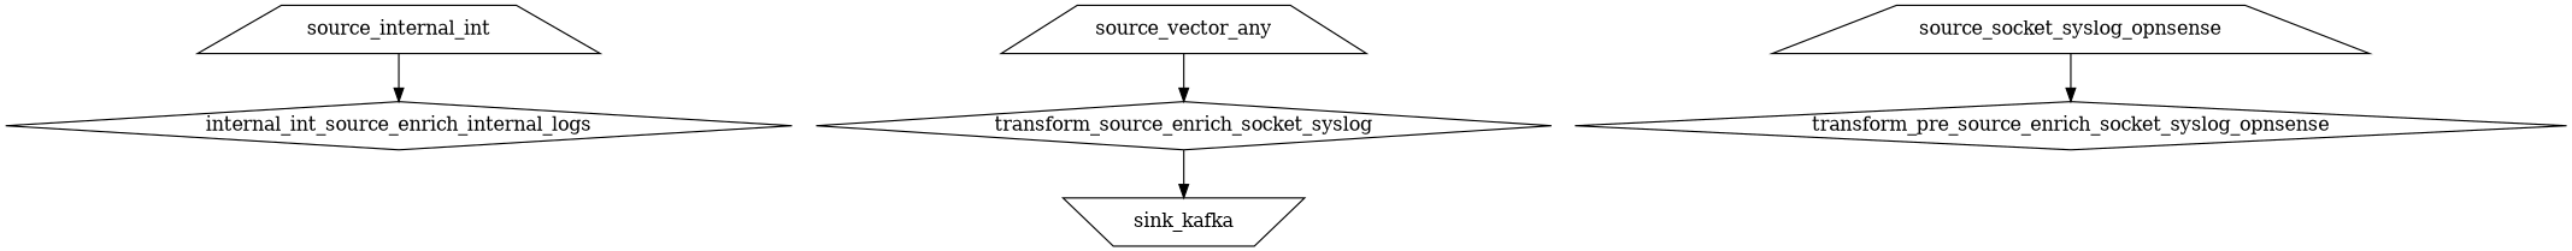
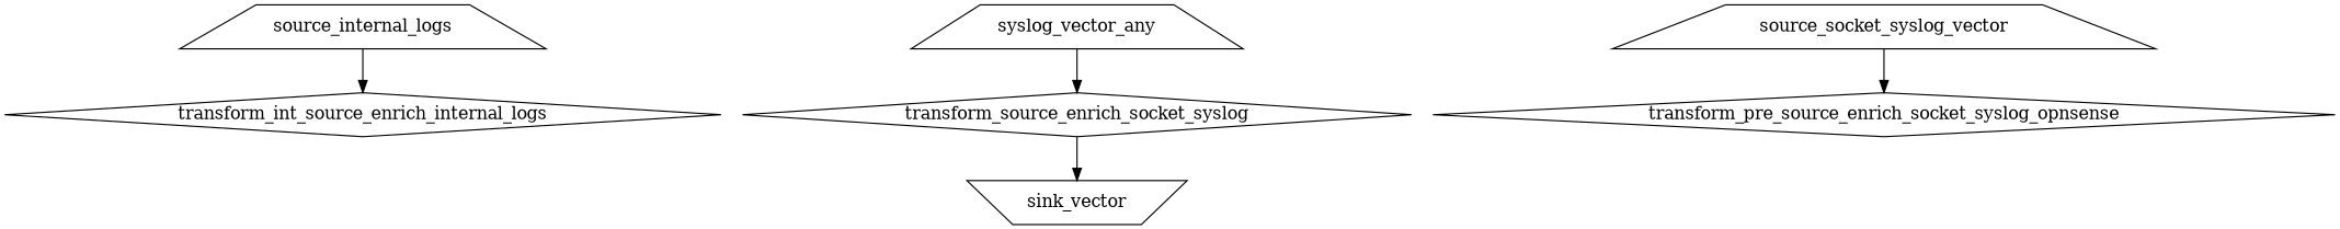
  digraph {
    node [shape=diamond]
-   transform_int_source_enrich_internal_logs [label=internal_int_source_enrich_internal_logs]
-   source_internal_logs [shape=trapezium label=source_internal_int]
+   transform_int_source_enrich_internal_logs
+   source_internal_logs [shape=trapezium]
    transform_source_enrich_socket_syslog
-   sink_kafka [shape=invtrapezium]
+   sink_kafka [shape=invtrapezium label=sink_vector]
    transform_pre_source_enrich_socket_syslog_opnsense
-   source_socket_syslog_opnsense [shape=trapezium]
-   source_vector_any [shape=trapezium]
+   source_socket_syslog_opnsense [shape=trapezium label=source_socket_syslog_vector]
+   source_vector_any [shape=trapezium label=syslog_vector_any]
    source_internal_logs -> transform_int_source_enrich_internal_logs
    transform_source_enrich_socket_syslog -> sink_kafka
    source_socket_syslog_opnsense -> transform_pre_source_enrich_socket_syslog_opnsense
    source_vector_any -> transform_source_enrich_socket_syslog
  }
